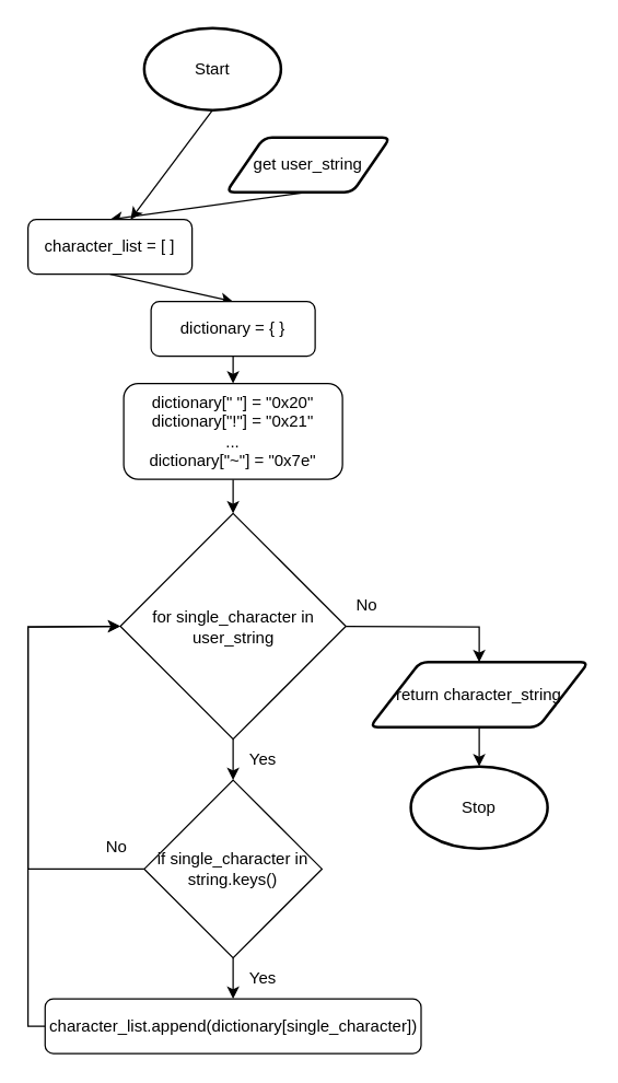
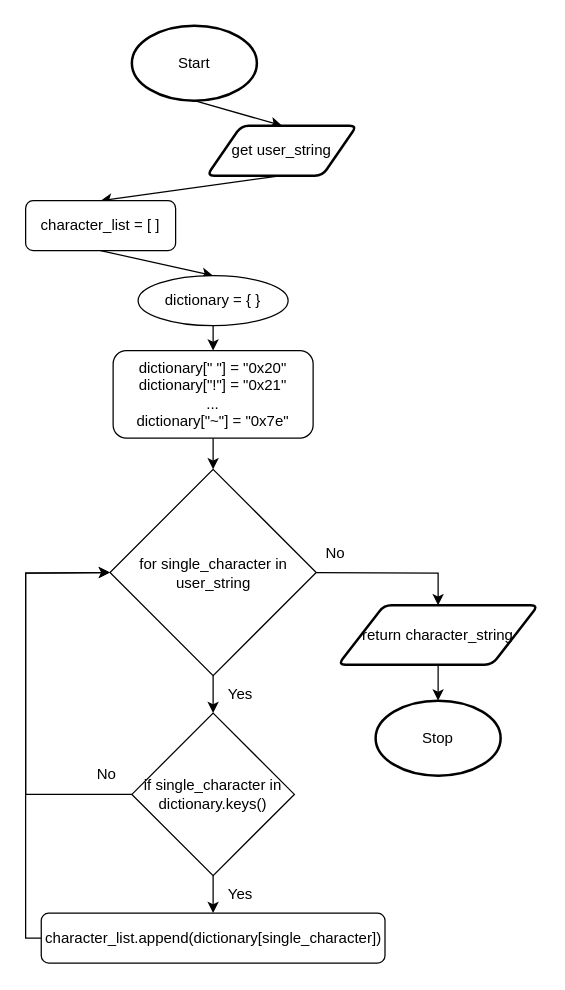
  <mxCell id="0" />
  <mxCell id="1" parent="0" />
- <mxCell id="2" style="edgeStyle=none;html=1;exitX=0.5;exitY=1;exitDx=0;exitDy=0;exitPerimeter=0;" edge="1" parent="1" source="3" target="24"><mxGeometry relative="1" as="geometry" /></mxCell>
+ <mxCell id="2" style="edgeStyle=none;html=1;exitX=0.5;exitY=1;exitDx=0;exitDy=0;exitPerimeter=0;entryX=0.5;entryY=0;entryDx=0;entryDy=0;" edge="1" parent="1" source="3" target="5"><mxGeometry relative="1" as="geometry" /></mxCell>
  <mxCell id="3" value="Start" style="strokeWidth=2;html=1;shape=mxgraph.flowchart.start_1;whiteSpace=wrap;" parent="1" vertex="1"><mxGeometry x="105" y="20" width="100" height="60" as="geometry" /></mxCell>
  <mxCell id="4" style="edgeStyle=none;rounded=0;html=1;exitX=0.5;exitY=1;exitDx=0;exitDy=0;entryX=0.5;entryY=0;entryDx=0;entryDy=0;" edge="1" parent="1" source="5" target="24"><mxGeometry relative="1" as="geometry" /></mxCell>
  <mxCell id="5" value="get user_string" style="shape=parallelogram;html=1;strokeWidth=2;perimeter=parallelogramPerimeter;whiteSpace=wrap;rounded=1;arcSize=12;size=0.23;" parent="1" vertex="1"><mxGeometry x="165" y="100" width="120" height="40" as="geometry" /></mxCell>
  <mxCell id="6" value="Stop" style="strokeWidth=2;html=1;shape=mxgraph.flowchart.start_1;whiteSpace=wrap;" parent="1" vertex="1"><mxGeometry x="300" y="560" width="100" height="60" as="geometry" /></mxCell>
  <mxCell id="7" value="Yes" style="text;html=1;strokeColor=none;fillColor=none;align=center;verticalAlign=middle;whiteSpace=wrap;rounded=0;" parent="1" vertex="1"><mxGeometry x="177" y="700" width="30" height="30" as="geometry" /></mxCell>
  <mxCell id="8" value="No" style="text;html=1;strokeColor=none;fillColor=none;align=center;verticalAlign=middle;whiteSpace=wrap;rounded=0;" parent="1" vertex="1"><mxGeometry x="70" y="604" width="30" height="30" as="geometry" /></mxCell>
  <mxCell id="9" style="edgeStyle=none;html=1;exitX=0.5;exitY=1;exitDx=0;exitDy=0;entryX=0.5;entryY=0;entryDx=0;entryDy=0;" parent="1" source="10" target="13" edge="1"><mxGeometry relative="1" as="geometry" /></mxCell>
  <mxCell id="10" value="dictionary[&quot; &quot;] = &quot;0x20&quot;&lt;br&gt;dictionary[&quot;!&quot;] = &quot;0x21&quot;&lt;br&gt;...&lt;br&gt;dictionary[&quot;~&quot;] = &quot;0x7e&quot;" style="rounded=1;whiteSpace=wrap;html=1;" parent="1" vertex="1"><mxGeometry x="90" y="280" width="160" height="70" as="geometry" /></mxCell>
  <mxCell id="11" style="edgeStyle=none;html=1;exitX=0.5;exitY=1;exitDx=0;exitDy=0;entryX=0.5;entryY=0;entryDx=0;entryDy=0;" parent="1" source="13" target="16" edge="1"><mxGeometry relative="1" as="geometry" /></mxCell>
  <mxCell id="12" style="edgeStyle=none;rounded=0;html=1;exitX=1;exitY=0.5;exitDx=0;exitDy=0;entryX=0.5;entryY=0;entryDx=0;entryDy=0;" parent="1" source="13" edge="1" target="22"><mxGeometry relative="1" as="geometry"><mxPoint x="390" y="458" as="targetPoint" /><Array as="points"><mxPoint x="350" y="458" /></Array></mxGeometry></mxCell>
  <mxCell id="13" value="for single_character in user_string" style="rhombus;whiteSpace=wrap;html=1;" parent="1" vertex="1"><mxGeometry x="87.5" y="375" width="165" height="165" as="geometry" /></mxCell>
  <mxCell id="14" style="edgeStyle=none;html=1;exitX=0.5;exitY=1;exitDx=0;exitDy=0;entryX=0.5;entryY=0;entryDx=0;entryDy=0;" parent="1" source="16" target="18" edge="1"><mxGeometry relative="1" as="geometry" /></mxCell>
  <mxCell id="15" style="edgeStyle=none;rounded=0;html=1;exitX=0;exitY=0.5;exitDx=0;exitDy=0;entryX=0;entryY=0.5;entryDx=0;entryDy=0;" parent="1" source="16" target="13" edge="1"><mxGeometry relative="1" as="geometry"><Array as="points"><mxPoint x="20" y="635" /><mxPoint x="20" y="458" /></Array></mxGeometry></mxCell>
- <mxCell id="16" value="if single_character in string.keys()" style="rhombus;whiteSpace=wrap;html=1;" parent="1" vertex="1"><mxGeometry x="105" y="570" width="130" height="130" as="geometry" /></mxCell>
+ <mxCell id="16" value="if single_character in dictionary.keys()" style="rhombus;whiteSpace=wrap;html=1;" parent="1" vertex="1"><mxGeometry x="105" y="570" width="130" height="130" as="geometry" /></mxCell>
  <mxCell id="17" style="edgeStyle=none;html=1;exitX=0;exitY=0.5;exitDx=0;exitDy=0;entryX=0;entryY=0.5;entryDx=0;entryDy=0;rounded=0;" edge="1" parent="1" source="18" target="13"><mxGeometry relative="1" as="geometry"><Array as="points"><mxPoint x="20" y="750" /><mxPoint x="20" y="458" /></Array></mxGeometry></mxCell>
  <mxCell id="18" value="character_list.append(dictionary[single_character])" style="rounded=1;whiteSpace=wrap;html=1;" parent="1" vertex="1"><mxGeometry x="32.5" y="730" width="275" height="40" as="geometry" /></mxCell>
  <mxCell id="19" value="Yes" style="text;html=1;strokeColor=none;fillColor=none;align=center;verticalAlign=middle;whiteSpace=wrap;rounded=0;" parent="1" vertex="1"><mxGeometry x="177" y="540" width="30" height="30" as="geometry" /></mxCell>
  <mxCell id="20" value="No" style="text;html=1;strokeColor=none;fillColor=none;align=center;verticalAlign=middle;whiteSpace=wrap;rounded=0;" parent="1" vertex="1"><mxGeometry x="252.5" y="427" width="30" height="30" as="geometry" /></mxCell>
  <mxCell id="21" style="edgeStyle=none;html=1;exitX=0.5;exitY=1;exitDx=0;exitDy=0;entryX=0.5;entryY=0;entryDx=0;entryDy=0;entryPerimeter=0;" edge="1" parent="1" source="22" target="6"><mxGeometry relative="1" as="geometry" /></mxCell>
  <mxCell id="22" value="return character_string" style="shape=parallelogram;html=1;strokeWidth=2;perimeter=parallelogramPerimeter;whiteSpace=wrap;rounded=1;arcSize=12;size=0.23;" vertex="1" parent="1"><mxGeometry x="270" y="483.75" width="160" height="47.5" as="geometry" /></mxCell>
  <mxCell id="23" style="edgeStyle=none;rounded=0;html=1;exitX=0.5;exitY=1;exitDx=0;exitDy=0;entryX=0.5;entryY=0;entryDx=0;entryDy=0;" edge="1" parent="1" source="24" target="26"><mxGeometry relative="1" as="geometry" /></mxCell>
  <mxCell id="24" value="character_list = [ ]" style="rounded=1;whiteSpace=wrap;html=1;" vertex="1" parent="1"><mxGeometry x="20" y="160" width="120" height="40" as="geometry" /></mxCell>
  <mxCell id="25" style="edgeStyle=none;rounded=0;html=1;exitX=0.5;exitY=1;exitDx=0;exitDy=0;entryX=0.5;entryY=0;entryDx=0;entryDy=0;" edge="1" parent="1" source="26" target="10"><mxGeometry relative="1" as="geometry" /></mxCell>
- <mxCell id="26" value="dictionary = { }" style="rounded=1;whiteSpace=wrap;html=1;" vertex="1" parent="1"><mxGeometry x="110" y="220" width="120" height="40" as="geometry" /></mxCell>
+ <mxCell id="26" value="dictionary = { }" style="ellipse;whiteSpace=wrap;html=1;" vertex="1" parent="1"><mxGeometry x="110" y="220" width="120" height="40" as="geometry" /></mxCell>
